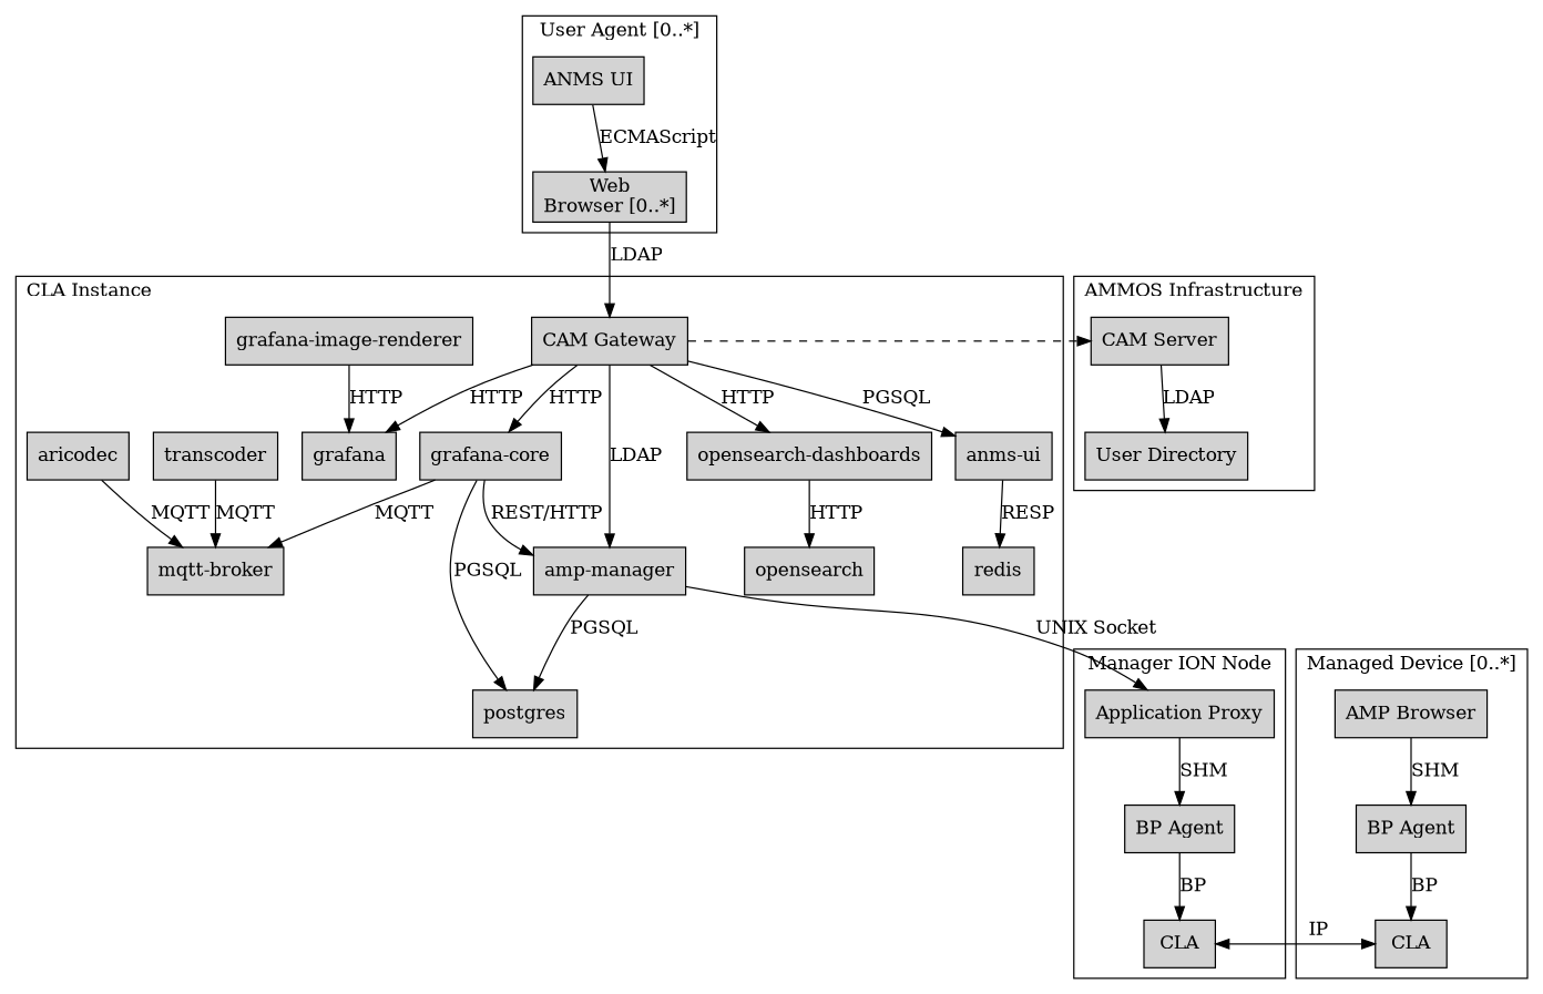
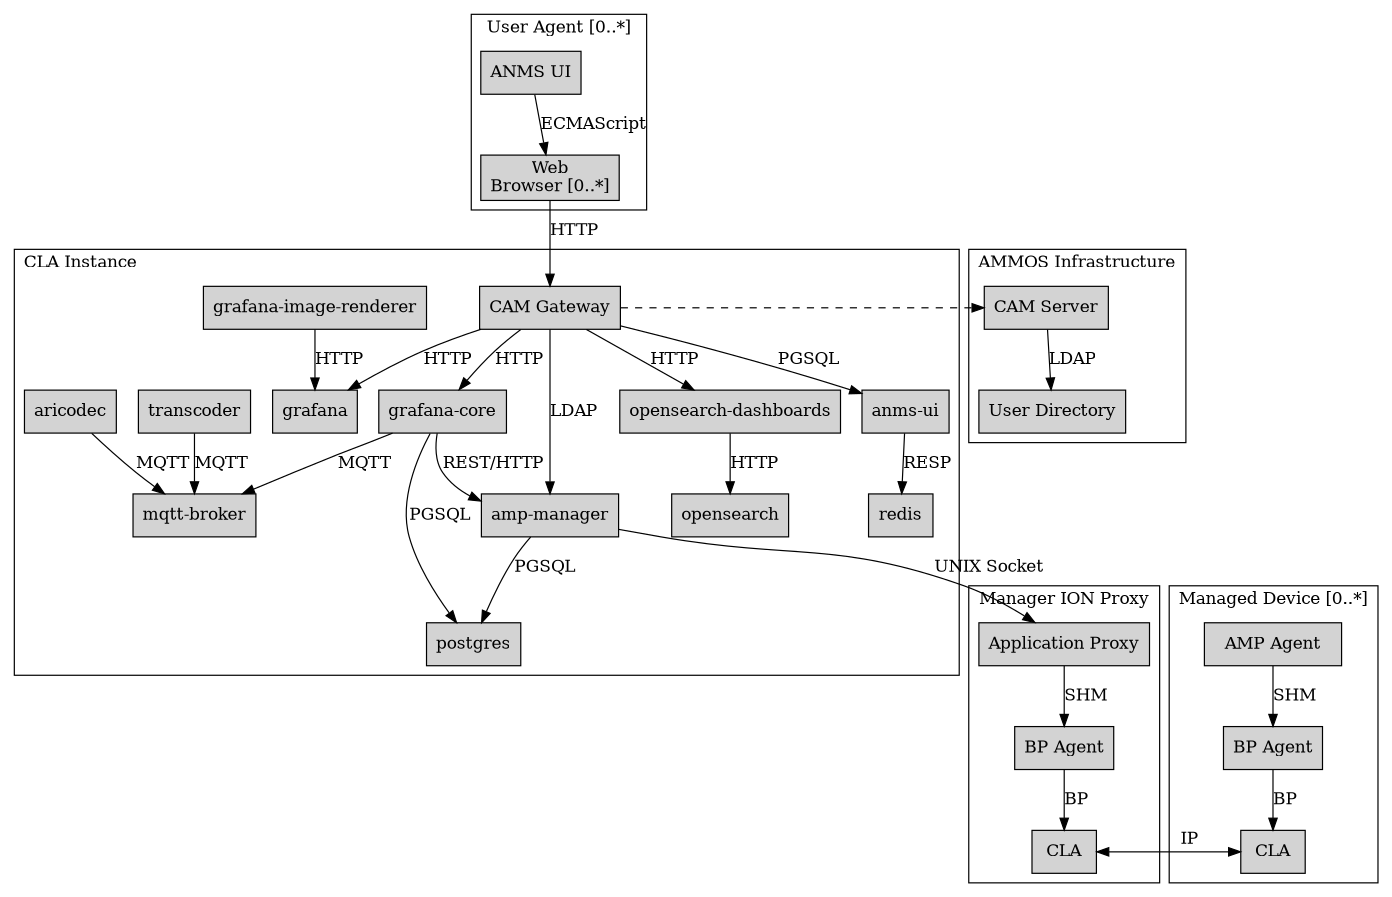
  digraph {
    newrank=true
    node [shape=box style=filled]
    n1 [group=main label="CAM Gateway"]
    n2 [label="CAM Server"]
    n3 [label="Application Proxy"]
-   n4 [label="AMP Browser"]
+   n4 [label="AMP Agent"]
    n5 [group=main label="anms-ui"]
    n6 [group=main label="grafana-core"]
    n7 [group=main label="amp-manager"]
    n8 [label="opensearch-dashboards"]
    grafana
    redis
    n11 [label="mqtt-broker"]
    postgres
    n13 [label=transcoder]
    n14 [label=aricodec]
    n15 [label=opensearch]
    n16 [label="grafana-image-renderer"]
    n17 [label="User Directory"]
    n18 [group=main label="ANMS UI"]
    n19 [group=main label="Web\nBrowser [0..*]"]
    n20 [label="BP Agent"]
    n21 [label=CLA]
    n22 [label="BP Agent"]
    n23 [label=CLA]
    subgraph sub_1 {
      rank=same
      n1
      n2
    }
    subgraph sub_2 {
      rank=same
      n3
      n4
    }
    subgraph cluster_3 {
      label="CLA Instance"
      labeljust=l
      n1
      n5
      n6
      n7
      n8
      grafana
      redis
      n11
      postgres
      n13
      n14
      n15
      n16
    }
    subgraph cluster_4 {
      label="AMMOS Infrastructure"
      n2
      n17
    }
    subgraph cluster_5 {
      label="User Agent [0..*]"
      n18
      n19
    }
    subgraph cluster_6 {
-     label="Manager ION Node"
+     label="Manager ION Proxy"
      n3
      n20
      n21
    }
    subgraph cluster_7 {
      label="Managed Device [0..*]"
      n4
      n22
      n23
    }
    n1 -> n2 [style=dashed]
    n1 -> n5 [label=PGSQL]
    n1 -> n6 [label=HTTP]
    n1 -> n7 [label=LDAP]
    n1 -> n8 [label=HTTP]
    n1 -> grafana [label=HTTP]
    n2 -> n17 [label=LDAP]
    n3 -> n20 [label=SHM]
    n4 -> n22 [label=SHM]
    n5 -> redis [label=RESP]
    n6 -> n7 [label="REST/HTTP"]
    n6 -> n11 [label=MQTT]
    n6 -> postgres [label=PGSQL]
    n7 -> n3 [label="UNIX Socket"]
    n7 -> postgres [label=PGSQL]
    n8 -> n15 [label=HTTP]
    n13 -> n11 [label=MQTT]
    n14 -> n11 [label=MQTT]
    n16 -> grafana [label=HTTP]
    n18 -> n19 [label=ECMAScript]
-   n19 -> n1 [label=LDAP]
+   n19 -> n1 [label=HTTP]
    n20 -> n21 [label=BP]
    n21 -> n23 [constraint=false dir=both label="        IP"]
    n22 -> n23 [label=BP]
  }
